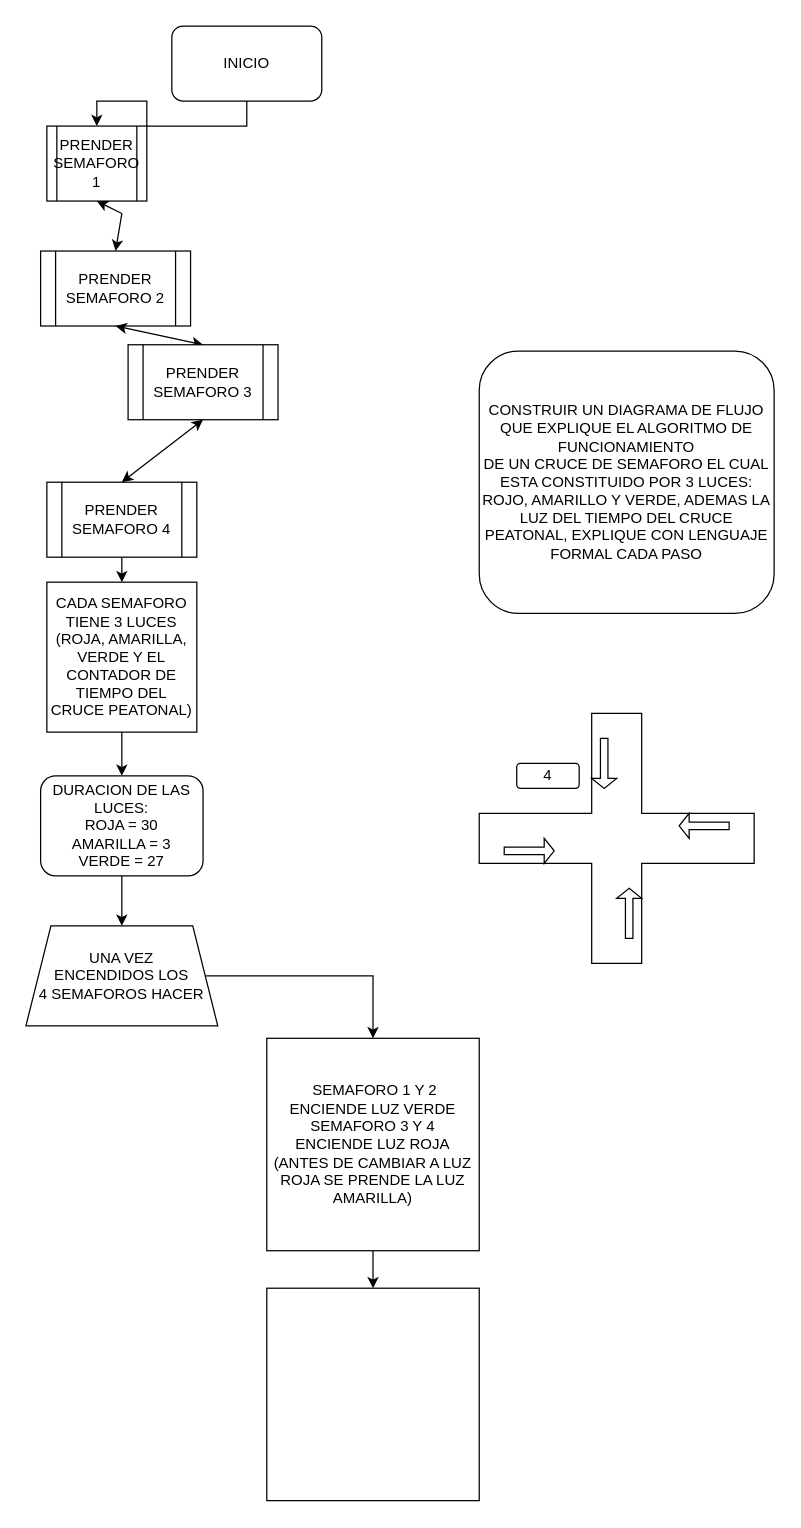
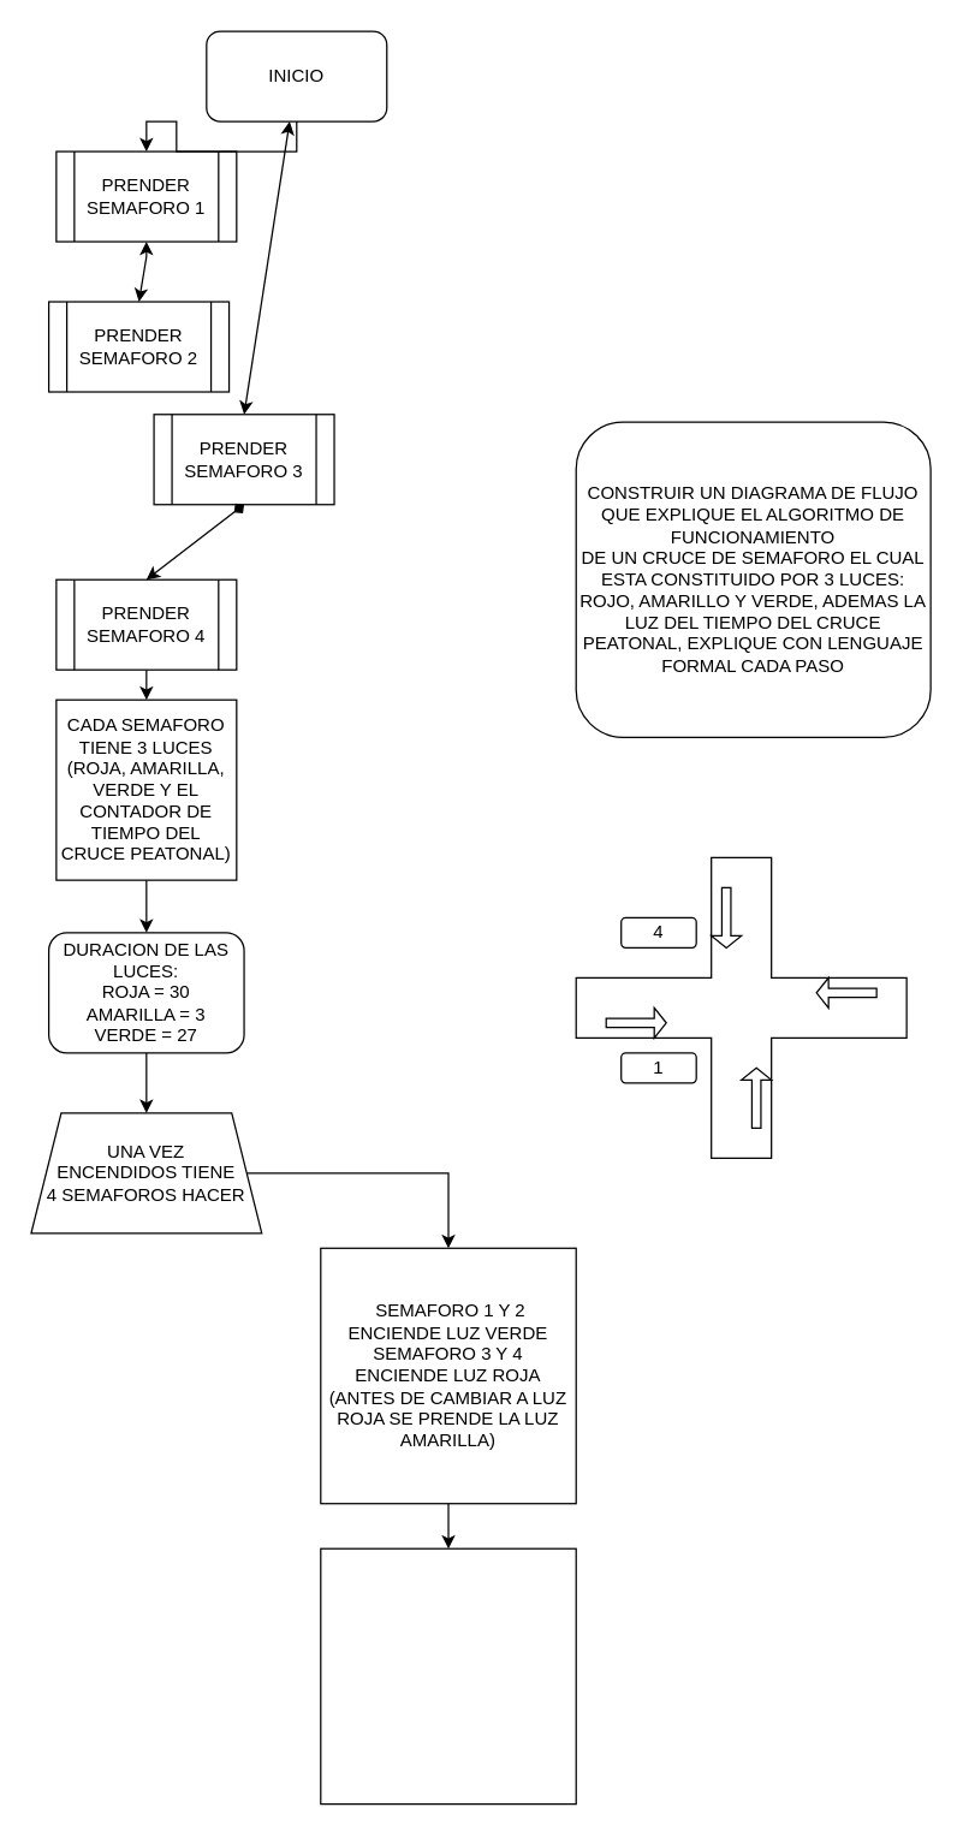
  <mxCell id="0" />
  <mxCell id="1" parent="0" />
- <mxCell id="2" value="PRENDER SEMAFORO 1" style="shape=process;whiteSpace=wrap;html=1;backgroundOutline=1;" vertex="1" parent="1"><mxGeometry x="37" y="100" width="80" height="60" as="geometry" /></mxCell>
+ <mxCell id="2" value="PRENDER SEMAFORO 1" style="shape=process;whiteSpace=wrap;html=1;backgroundOutline=1;" vertex="1" parent="1"><mxGeometry x="37" y="100" width="120" height="60" as="geometry" /></mxCell>
  <mxCell id="3" style="edgeStyle=orthogonalEdgeStyle;rounded=0;orthogonalLoop=1;jettySize=auto;html=1;exitX=0.5;exitY=1;exitDx=0;exitDy=0;entryX=0.5;entryY=0;entryDx=0;entryDy=0;" edge="1" parent="1" source="4" target="2"><mxGeometry relative="1" as="geometry" /></mxCell>
  <mxCell id="4" value="&lt;font style=&quot;vertical-align: inherit;&quot;&gt;&lt;font style=&quot;vertical-align: inherit;&quot;&gt;INICIO&lt;/font&gt;&lt;/font&gt;" style="rounded=1;whiteSpace=wrap;html=1;" vertex="1" parent="1"><mxGeometry x="137" y="20" width="120" height="60" as="geometry" /></mxCell>
  <mxCell id="5" value="" style="endArrow=classic;startArrow=classic;html=1;rounded=0;entryX=0.5;entryY=1;entryDx=0;entryDy=0;exitX=0.5;exitY=0;exitDx=0;exitDy=0;" edge="1" parent="1" source="6" target="2"><mxGeometry width="50" height="50" relative="1" as="geometry"><mxPoint x="93" y="200" as="sourcePoint" /><mxPoint x="123" y="180" as="targetPoint" /><Array as="points"><mxPoint x="97" y="170" /></Array></mxGeometry></mxCell>
  <mxCell id="6" value="PRENDER SEMAFORO 2" style="shape=process;whiteSpace=wrap;html=1;backgroundOutline=1;" vertex="1" parent="1"><mxGeometry x="32" y="200" width="120" height="60" as="geometry" /></mxCell>
- <mxCell id="7" value="" style="endArrow=classic;startArrow=classic;html=1;rounded=0;entryX=0.5;entryY=1;entryDx=0;entryDy=0;exitX=0.5;exitY=0;exitDx=0;exitDy=0;" edge="1" parent="1" source="8" target="6"><mxGeometry width="50" height="50" relative="1" as="geometry"><mxPoint x="103" y="340" as="sourcePoint" /><mxPoint x="122" y="290" as="targetPoint" /></mxGeometry></mxCell>
+ <mxCell id="7" value="" style="endArrow=classic;startArrow=classic;html=1;rounded=0;exitX=0.5;exitY=0;exitDx=0;exitDy=0;" edge="1" parent="1" source="8" target="4"><mxGeometry width="50" height="50" relative="1" as="geometry"><mxPoint x="103" y="340" as="sourcePoint" /><mxPoint x="122" y="290" as="targetPoint" /></mxGeometry></mxCell>
  <mxCell id="8" value="PRENDER SEMAFORO 3" style="shape=process;whiteSpace=wrap;html=1;backgroundOutline=1;" vertex="1" parent="1"><mxGeometry x="102" y="275" width="120" height="60" as="geometry" /></mxCell>
- <mxCell id="9" value="" style="endArrow=classic;startArrow=classic;html=1;rounded=0;entryX=0.5;entryY=1;entryDx=0;entryDy=0;exitX=0.5;exitY=0;exitDx=0;exitDy=0;" edge="1" parent="1" source="14" target="8"><mxGeometry width="50" height="50" relative="1" as="geometry"><mxPoint x="97" y="470" as="sourcePoint" /><mxPoint x="103" y="420" as="targetPoint" /></mxGeometry></mxCell>
+ <mxCell id="9" value="" style="endArrow=diamond;startArrow=classic;html=1;rounded=0;entryX=0.5;entryY=1;entryDx=0;entryDy=0;exitX=0.5;exitY=0;exitDx=0;exitDy=0;" edge="1" parent="1" source="14" target="8"><mxGeometry width="50" height="50" relative="1" as="geometry"><mxPoint x="97" y="470" as="sourcePoint" /><mxPoint x="103" y="420" as="targetPoint" /></mxGeometry></mxCell>
  <mxCell id="10" style="edgeStyle=orthogonalEdgeStyle;rounded=0;orthogonalLoop=1;jettySize=auto;html=1;exitX=1;exitY=0.5;exitDx=0;exitDy=0;entryX=0.5;entryY=0;entryDx=0;entryDy=0;" edge="1" parent="1" source="11" target="18"><mxGeometry relative="1" as="geometry"><mxPoint x="303" y="880" as="targetPoint" /></mxGeometry></mxCell>
- <mxCell id="11" value="UNA VEZ&lt;div&gt;ENCENDIDOS LOS&lt;/div&gt;&lt;div&gt;4 SEMAFOROS HACER&lt;/div&gt;" style="shape=trapezoid;perimeter=trapezoidPerimeter;whiteSpace=wrap;html=1;fixedSize=1;" vertex="1" parent="1"><mxGeometry x="20.25" y="740" width="153.5" height="80" as="geometry" /></mxCell>
+ <mxCell id="11" value="UNA VEZ&lt;div&gt;ENCENDIDOS TIENE&lt;/div&gt;&lt;div&gt;4 SEMAFOROS HACER&lt;/div&gt;" style="shape=trapezoid;perimeter=trapezoidPerimeter;whiteSpace=wrap;html=1;fixedSize=1;" vertex="1" parent="1"><mxGeometry x="20.25" y="740" width="153.5" height="80" as="geometry" /></mxCell>
  <mxCell id="12" value="CONSTRUIR UN DIAGRAMA DE FLUJO QUE EXPLIQUE EL ALGORITMO DE FUNCIONAMIENTO&lt;div&gt;DE UN CRUCE DE SEMAFORO EL CUAL ESTA CONSTITUIDO POR 3 LUCES: ROJO, AMARILLO Y VERDE, ADEMAS LA LUZ DEL TIEMPO DEL CRUCE PEATONAL, EXPLIQUE CON LENGUAJE FORMAL CADA PASO&lt;/div&gt;" style="rounded=1;whiteSpace=wrap;html=1;" vertex="1" parent="1"><mxGeometry x="383" y="280" width="236" height="210" as="geometry" /></mxCell>
  <mxCell id="13" style="edgeStyle=orthogonalEdgeStyle;rounded=0;orthogonalLoop=1;jettySize=auto;html=1;exitX=0.5;exitY=1;exitDx=0;exitDy=0;entryX=0.5;entryY=0;entryDx=0;entryDy=0;" edge="1" parent="1" source="14" target="16"><mxGeometry relative="1" as="geometry" /></mxCell>
  <mxCell id="14" value="PRENDER SEMAFORO 4" style="shape=process;whiteSpace=wrap;html=1;backgroundOutline=1;" vertex="1" parent="1"><mxGeometry x="37" y="385" width="120" height="60" as="geometry" /></mxCell>
  <mxCell id="15" style="edgeStyle=orthogonalEdgeStyle;rounded=0;orthogonalLoop=1;jettySize=auto;html=1;exitX=0.5;exitY=1;exitDx=0;exitDy=0;entryX=0.5;entryY=0;entryDx=0;entryDy=0;" edge="1" parent="1" source="16" target="20"><mxGeometry relative="1" as="geometry" /></mxCell>
  <mxCell id="16" value="CADA SEMAFORO TIENE 3 LUCES&lt;div&gt;(ROJA, AMARILLA, VERDE Y EL CONTADOR DE TIEMPO DEL CRUCE PEATONAL)&lt;/div&gt;" style="whiteSpace=wrap;html=1;aspect=fixed;" vertex="1" parent="1"><mxGeometry x="37" y="465" width="120" height="120" as="geometry" /></mxCell>
  <mxCell id="17" style="edgeStyle=orthogonalEdgeStyle;rounded=0;orthogonalLoop=1;jettySize=auto;html=1;exitX=0.5;exitY=1;exitDx=0;exitDy=0;entryX=0.5;entryY=0;entryDx=0;entryDy=0;" edge="1" parent="1" source="18" target="21"><mxGeometry relative="1" as="geometry" /></mxCell>
  <mxCell id="18" value="&amp;nbsp;SEMAFORO 1 Y 2&lt;div&gt;ENCIENDE LUZ VERDE&lt;/div&gt;&lt;div&gt;SEMAFORO 3 Y 4&lt;/div&gt;&lt;div&gt;ENCIENDE LUZ ROJA&lt;/div&gt;&lt;div&gt;(ANTES DE CAMBIAR A LUZ ROJA SE PRENDE LA LUZ AMARILLA)&lt;/div&gt;" style="whiteSpace=wrap;html=1;aspect=fixed;" vertex="1" parent="1"><mxGeometry x="213" y="830" width="170" height="170" as="geometry" /></mxCell>
  <mxCell id="19" style="edgeStyle=orthogonalEdgeStyle;rounded=0;orthogonalLoop=1;jettySize=auto;html=1;exitX=0.5;exitY=1;exitDx=0;exitDy=0;entryX=0.5;entryY=0;entryDx=0;entryDy=0;" edge="1" parent="1" source="20" target="11"><mxGeometry relative="1" as="geometry" /></mxCell>
  <mxCell id="20" value="DURACION DE LAS LUCES:&lt;div&gt;ROJA = 30&lt;div&gt;AMARILLA = 3&lt;/div&gt;&lt;div&gt;VERDE = 27&lt;/div&gt;&lt;/div&gt;" style="rounded=1;whiteSpace=wrap;html=1;" vertex="1" parent="1"><mxGeometry x="32" y="620" width="130" height="80" as="geometry" /></mxCell>
  <mxCell id="21" value="" style="whiteSpace=wrap;html=1;aspect=fixed;" vertex="1" parent="1"><mxGeometry x="213" y="1030" width="170" height="170" as="geometry" /></mxCell>
  <mxCell id="22" value="" style="shape=cross;whiteSpace=wrap;html=1;" vertex="1" parent="1"><mxGeometry x="383" y="570" width="220" height="200" as="geometry" /></mxCell>
+ <mxCell id="23" value="1" style="rounded=1;whiteSpace=wrap;html=1;" vertex="1" parent="1"><mxGeometry x="413" y="700" width="50" height="20" as="geometry" /></mxCell>
  <mxCell id="24" value="4" style="rounded=1;whiteSpace=wrap;html=1;" vertex="1" parent="1"><mxGeometry x="413" y="610" width="50" height="20" as="geometry" /></mxCell>
  <mxCell id="25" value="" style="shape=singleArrow;whiteSpace=wrap;html=1;" vertex="1" parent="1"><mxGeometry x="403" y="670" width="40" height="20" as="geometry" /></mxCell>
  <mxCell id="26" value="" style="shape=singleArrow;whiteSpace=wrap;html=1;direction=west;" vertex="1" parent="1"><mxGeometry x="543" y="650" width="40" height="20" as="geometry" /></mxCell>
  <mxCell id="27" value="" style="shape=singleArrow;whiteSpace=wrap;html=1;direction=south;" vertex="1" parent="1"><mxGeometry x="473" y="590" width="20" height="40" as="geometry" /></mxCell>
  <mxCell id="28" value="" style="shape=singleArrow;whiteSpace=wrap;html=1;direction=north;" vertex="1" parent="1"><mxGeometry x="493" y="710" width="20" height="40" as="geometry" /></mxCell>
